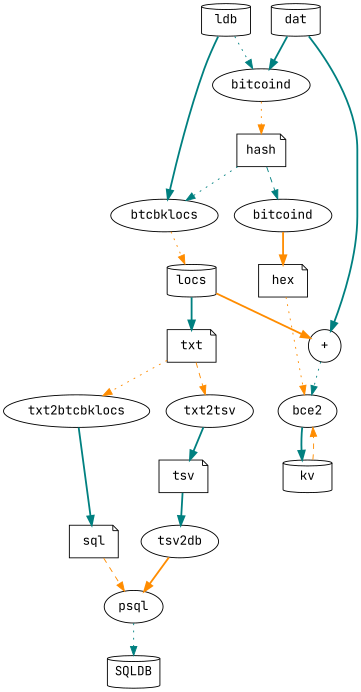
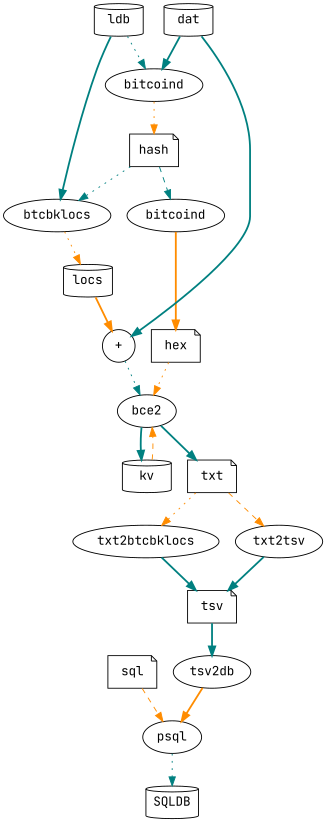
  digraph {
    fontname="JetBrains Mono"
    rankdir=TB
    node [fontname="JetBrains Mono" shape=ellipse]
    edge [color=teal fontname="JetBrains Mono" style=bold]
    n1 [label=bitcoind]
    hash [shape=note]
    n3 [label=bitcoind]
    btcbklocs
    hex [shape=note]
    bce2
    locs [shape=cylinder]
    n8 [label="+" shape=circle]
    kv [shape=cylinder]
    txt [shape=note]
    n11 [label=txt2btcbklocs]
    txt2tsv
    sql [shape=note]
    psql
    tsv [shape=note]
    tsv2db
    SQLDB [shape=cylinder]
    dat [shape=cylinder]
    ldb [shape=cylinder]
    n1 -> hash [color=darkorange style=dotted]
    hash -> n3 [style=dashed]
    hash -> btcbklocs [style=dotted]
    n3 -> hex [color=darkorange]
    btcbklocs -> locs [color=darkorange style=dotted]
    hex -> bce2 [color=darkorange style=dotted]
    bce2 -> kv
-   locs -> txt
+   bce2 -> txt
    locs -> n8 [color=darkorange]
    n8 -> bce2 [style=dotted]
    kv -> bce2 [color=darkorange style=dashed]
    txt -> n11 [color=darkorange style=dotted]
    txt -> txt2tsv [color=darkorange style=dashed]
-   n11 -> sql
+   n11 -> tsv
    txt2tsv -> tsv
    sql -> psql [color=darkorange style=dashed]
    psql -> SQLDB [style=dotted]
    tsv -> tsv2db
    tsv2db -> psql [color=darkorange]
    dat -> n1
    dat -> n8
    ldb -> n1 [style=dotted]
    ldb -> btcbklocs
  }
